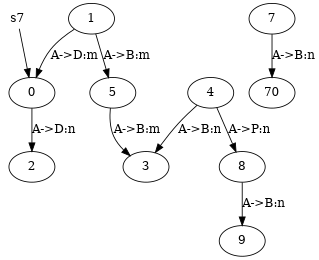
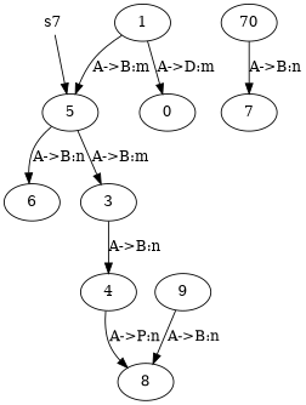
  digraph {
    n1 [height=0 label=s7 shape=none width=0]
    0
-   2
    1
    5
+   6
    3
    4
    8
    n10 [label=70]
    7
    9
-   n1 -> 0
-   0 -> 2 [label="A->D:n"]
+   n1 -> 5
    1 -> 0 [label="A->D:m"]
    1 -> 5 [label="A->B:m"]
+   5 -> 6 [label="A->B:n"]
    5 -> 3 [label="A->B:m"]
-   4 -> 3 [label="A->B:n"]
+   3 -> 4 [label="A->B:n"]
    4 -> 8 [label="A->P:n"]
-   8 -> 9 [label="A->B:n"]
-   7 -> n10 [label="A->B:n"]
+   9 -> 8 [label="A->B:n"]
+   n10 -> 7 [label="A->B:n"]
  }
